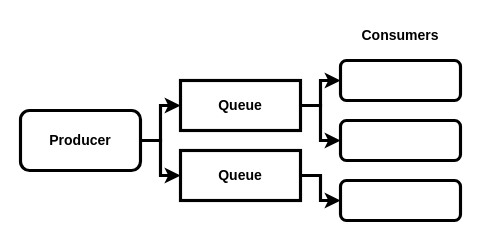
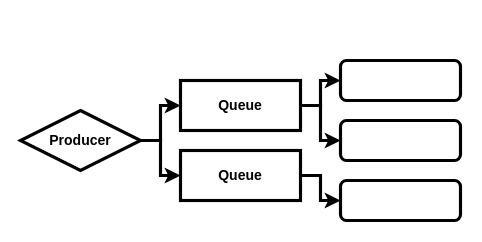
  <mxCell id="0" />
  <mxCell id="1" parent="0" />
  <mxCell id="2" value="" style="edgeStyle=orthogonalEdgeStyle;rounded=0;orthogonalLoop=1;jettySize=auto;html=1;strokeWidth=3.15;" edge="1" parent="1" source="3" target="8"><mxGeometry relative="1" as="geometry" /></mxCell>
- <mxCell id="3" value="Producer" style="rounded=1;whiteSpace=wrap;html=1;strokeWidth=3.15;fontStyle=1;fontSize=14;" vertex="1" parent="1"><mxGeometry x="20" y="110" width="120" height="60" as="geometry" /></mxCell>
+ <mxCell id="3" value="Producer" style="rhombus;whiteSpace=wrap;html=1;strokeWidth=3.15;fontStyle=1;fontSize=14;" vertex="1" parent="1"><mxGeometry x="20" y="110" width="120" height="60" as="geometry" /></mxCell>
  <mxCell id="4" value="" style="edgeStyle=orthogonalEdgeStyle;rounded=0;orthogonalLoop=1;jettySize=auto;html=1;endArrow=none;endFill=0;startArrow=classic;startFill=1;strokeWidth=3.15;" edge="1" parent="1" source="6" target="3"><mxGeometry relative="1" as="geometry" /></mxCell>
  <mxCell id="5" value="" style="edgeStyle=orthogonalEdgeStyle;rounded=0;orthogonalLoop=1;jettySize=auto;html=1;strokeWidth=3.15;" edge="1" parent="1" source="6" target="11"><mxGeometry relative="1" as="geometry" /></mxCell>
  <mxCell id="6" value="Queue" style="rounded=0;whiteSpace=wrap;html=1;strokeWidth=3.15;fontStyle=1;fontSize=14;" vertex="1" parent="1"><mxGeometry x="180" y="80" width="120" height="50" as="geometry" /></mxCell>
  <mxCell id="7" value="" style="edgeStyle=orthogonalEdgeStyle;rounded=0;orthogonalLoop=1;jettySize=auto;html=1;strokeWidth=3.15;" edge="1" parent="1" source="8" target="12"><mxGeometry relative="1" as="geometry" /></mxCell>
  <mxCell id="8" value="Queue" style="rounded=0;whiteSpace=wrap;html=1;strokeWidth=3.15;fontStyle=1;fontSize=14;" vertex="1" parent="1"><mxGeometry x="180" y="150" width="120" height="50" as="geometry" /></mxCell>
  <mxCell id="9" value="" style="rounded=1;whiteSpace=wrap;html=1;strokeWidth=3.15;fontStyle=1;fontSize=14;" vertex="1" parent="1"><mxGeometry x="340" y="60" width="120" height="40" as="geometry" /></mxCell>
- <mxCell id="10" value="Consumers" style="text;html=1;align=center;verticalAlign=middle;whiteSpace=wrap;rounded=0;fontStyle=1;fontSize=14;" vertex="1" parent="1"><mxGeometry x="340" y="20" width="120" height="30" as="geometry" /></mxCell>
  <mxCell id="11" value="" style="rounded=1;whiteSpace=wrap;html=1;strokeWidth=3.15;fontStyle=1;fontSize=14;" vertex="1" parent="1"><mxGeometry x="340" y="120" width="120" height="40" as="geometry" /></mxCell>
  <mxCell id="12" value="" style="rounded=1;whiteSpace=wrap;html=1;strokeWidth=3.15;fontStyle=1;fontSize=14;" vertex="1" parent="1"><mxGeometry x="340" y="180" width="120" height="40" as="geometry" /></mxCell>
  <mxCell id="13" value="" style="edgeStyle=orthogonalEdgeStyle;rounded=0;orthogonalLoop=1;jettySize=auto;html=1;strokeWidth=3.15;entryX=0;entryY=0.5;entryDx=0;entryDy=0;exitX=1;exitY=0.5;exitDx=0;exitDy=0;" edge="1" parent="1" source="6" target="9"><mxGeometry relative="1" as="geometry"><mxPoint x="310" y="115" as="sourcePoint" /><mxPoint x="350" y="150" as="targetPoint" /></mxGeometry></mxCell>
